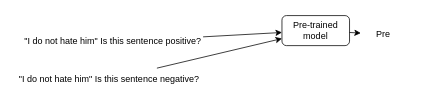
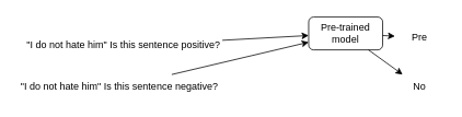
  <mxCell id="0" />
  <mxCell id="1" parent="0" />
  <mxCell id="2" value="Pre-trained&lt;br&gt;model" style="rounded=1;whiteSpace=wrap;html=1;" vertex="1" parent="1"><mxGeometry x="375" y="20" width="90" height="40" as="geometry" /></mxCell>
  <mxCell id="3" value="&quot;I do not hate him&quot; Is this sentence positive?" style="text;html=1;strokeColor=none;fillColor=none;align=center;verticalAlign=middle;whiteSpace=wrap;rounded=0;" vertex="1" parent="1"><mxGeometry x="30" y="40" width="240" height="30" as="geometry" /></mxCell>
  <mxCell id="4" value="&quot;I do not hate him&quot; Is this sentence negative?" style="text;html=1;strokeColor=none;fillColor=none;align=center;verticalAlign=middle;whiteSpace=wrap;rounded=0;" vertex="1" parent="1"><mxGeometry x="20" y="90" width="250" height="30" as="geometry" /></mxCell>
  <mxCell id="5" value="" style="endArrow=classic;html=1;rounded=0;" edge="1" parent="1" source="3" target="2"><mxGeometry width="50" height="50" relative="1" as="geometry"><mxPoint x="280" y="240" as="sourcePoint" /><mxPoint x="330" y="190" as="targetPoint" /></mxGeometry></mxCell>
  <mxCell id="6" value="" style="endArrow=classic;html=1;rounded=0;" edge="1" parent="1" source="4" target="2"><mxGeometry width="50" height="50" relative="1" as="geometry"><mxPoint x="280" y="240" as="sourcePoint" /><mxPoint x="330" y="190" as="targetPoint" /></mxGeometry></mxCell>
  <mxCell id="7" value="Pre" style="text;html=1;strokeColor=none;fillColor=none;align=center;verticalAlign=middle;whiteSpace=wrap;rounded=0;" vertex="1" parent="1"><mxGeometry x="480" y="30" width="60" height="30" as="geometry" /></mxCell>
+ <mxCell id="8" value="No" style="text;html=1;strokeColor=none;fillColor=none;align=center;verticalAlign=middle;whiteSpace=wrap;rounded=0;" vertex="1" parent="1"><mxGeometry x="480" y="90" width="60" height="30" as="geometry" /></mxCell>
  <mxCell id="9" value="" style="endArrow=classic;html=1;rounded=0;" edge="1" parent="1" source="2" target="7"><mxGeometry width="50" height="50" relative="1" as="geometry"><mxPoint x="280" y="240" as="sourcePoint" /><mxPoint x="330" y="190" as="targetPoint" /></mxGeometry></mxCell>
+ <mxCell id="10" value="" style="endArrow=classic;html=1;rounded=0;" edge="1" parent="1" source="2" target="8"><mxGeometry width="50" height="50" relative="1" as="geometry"><mxPoint x="280" y="240" as="sourcePoint" /><mxPoint x="330" y="190" as="targetPoint" /></mxGeometry></mxCell>
